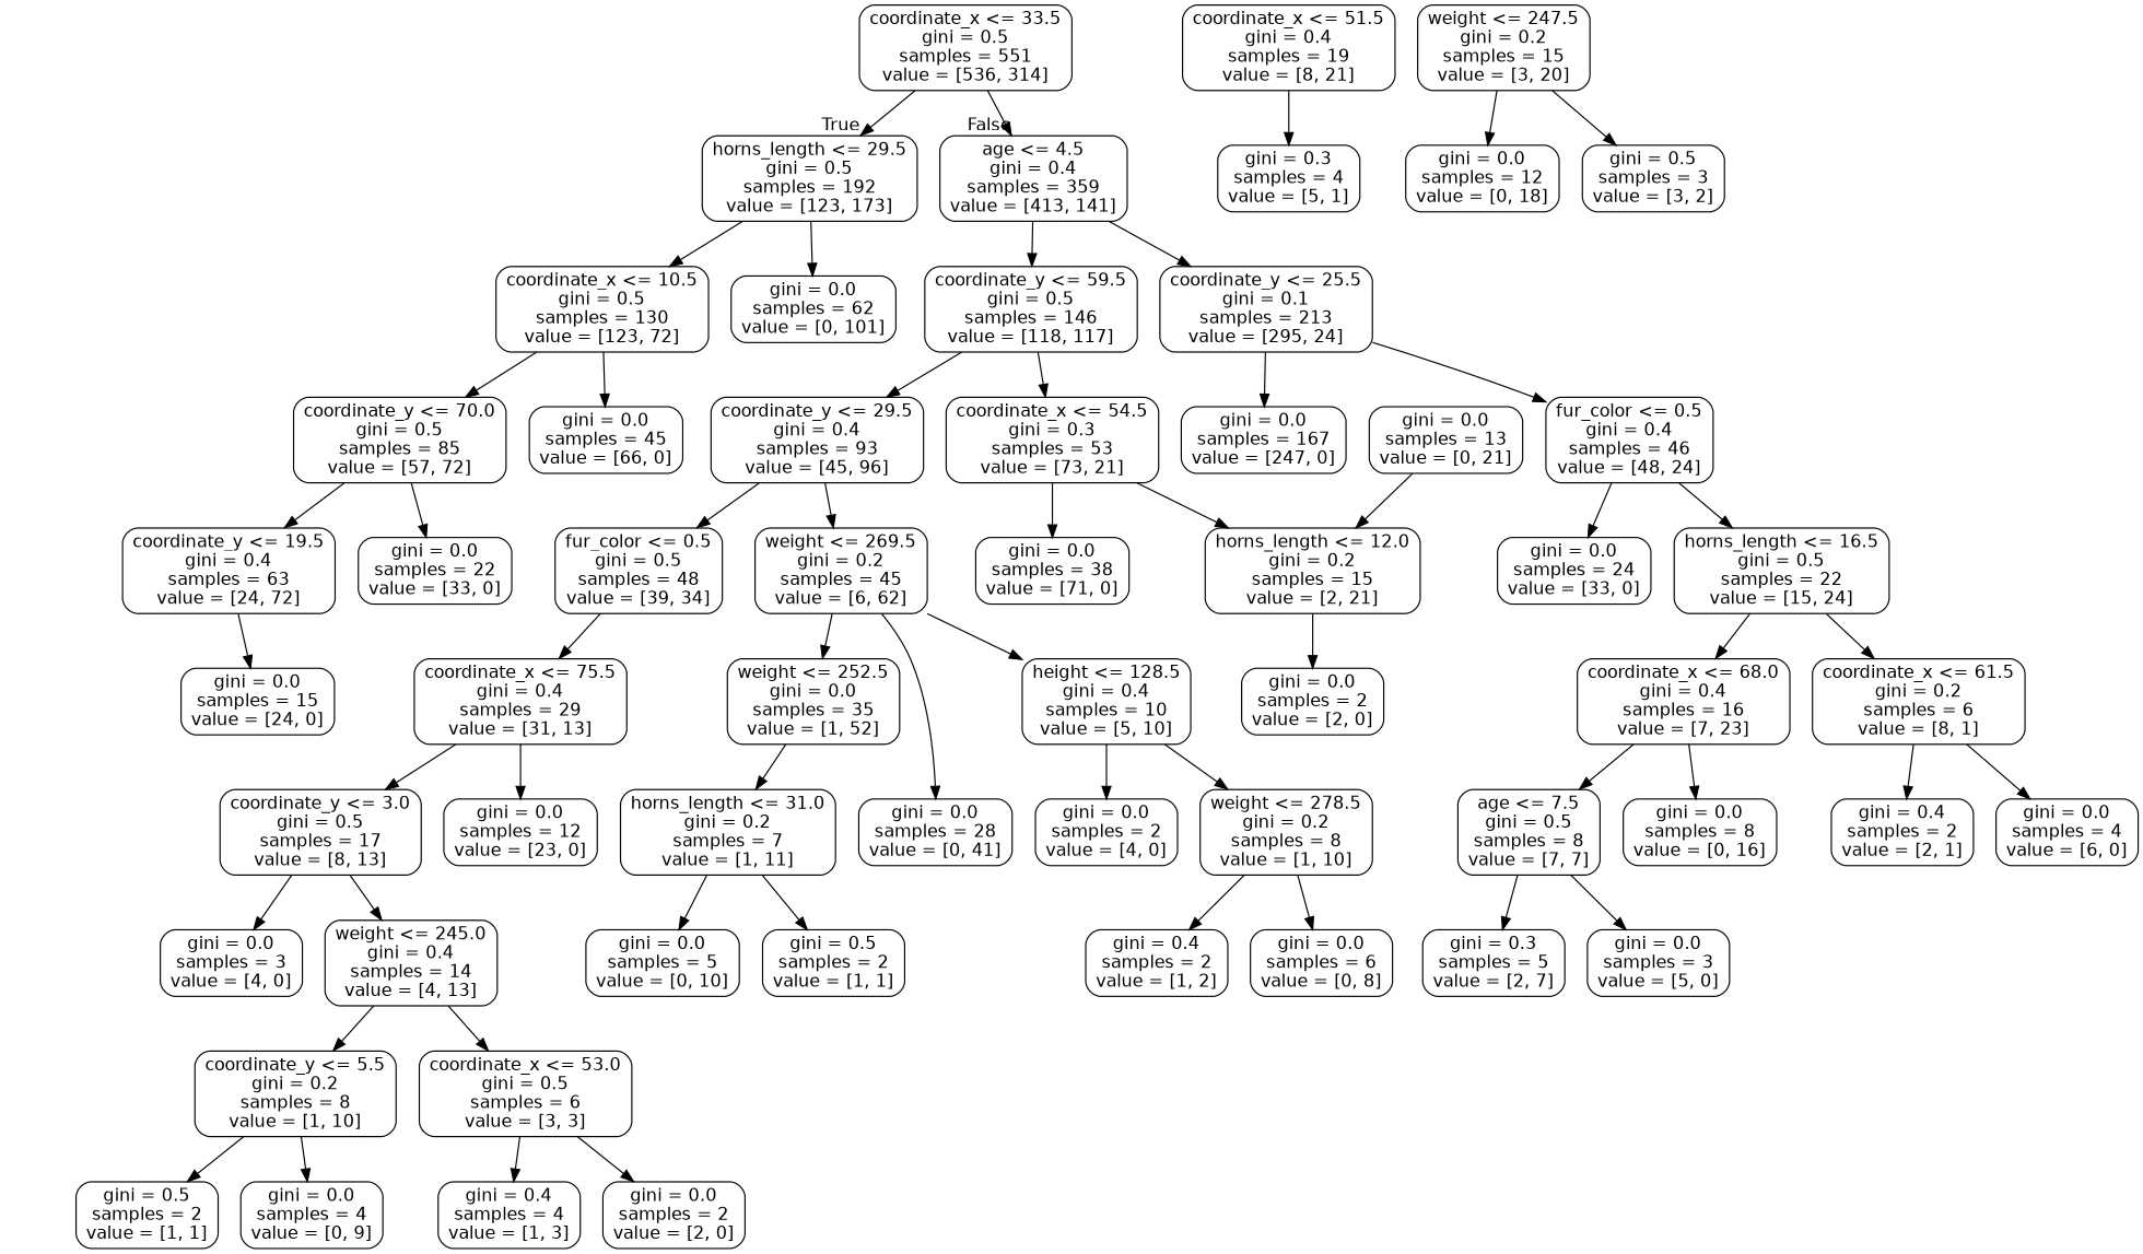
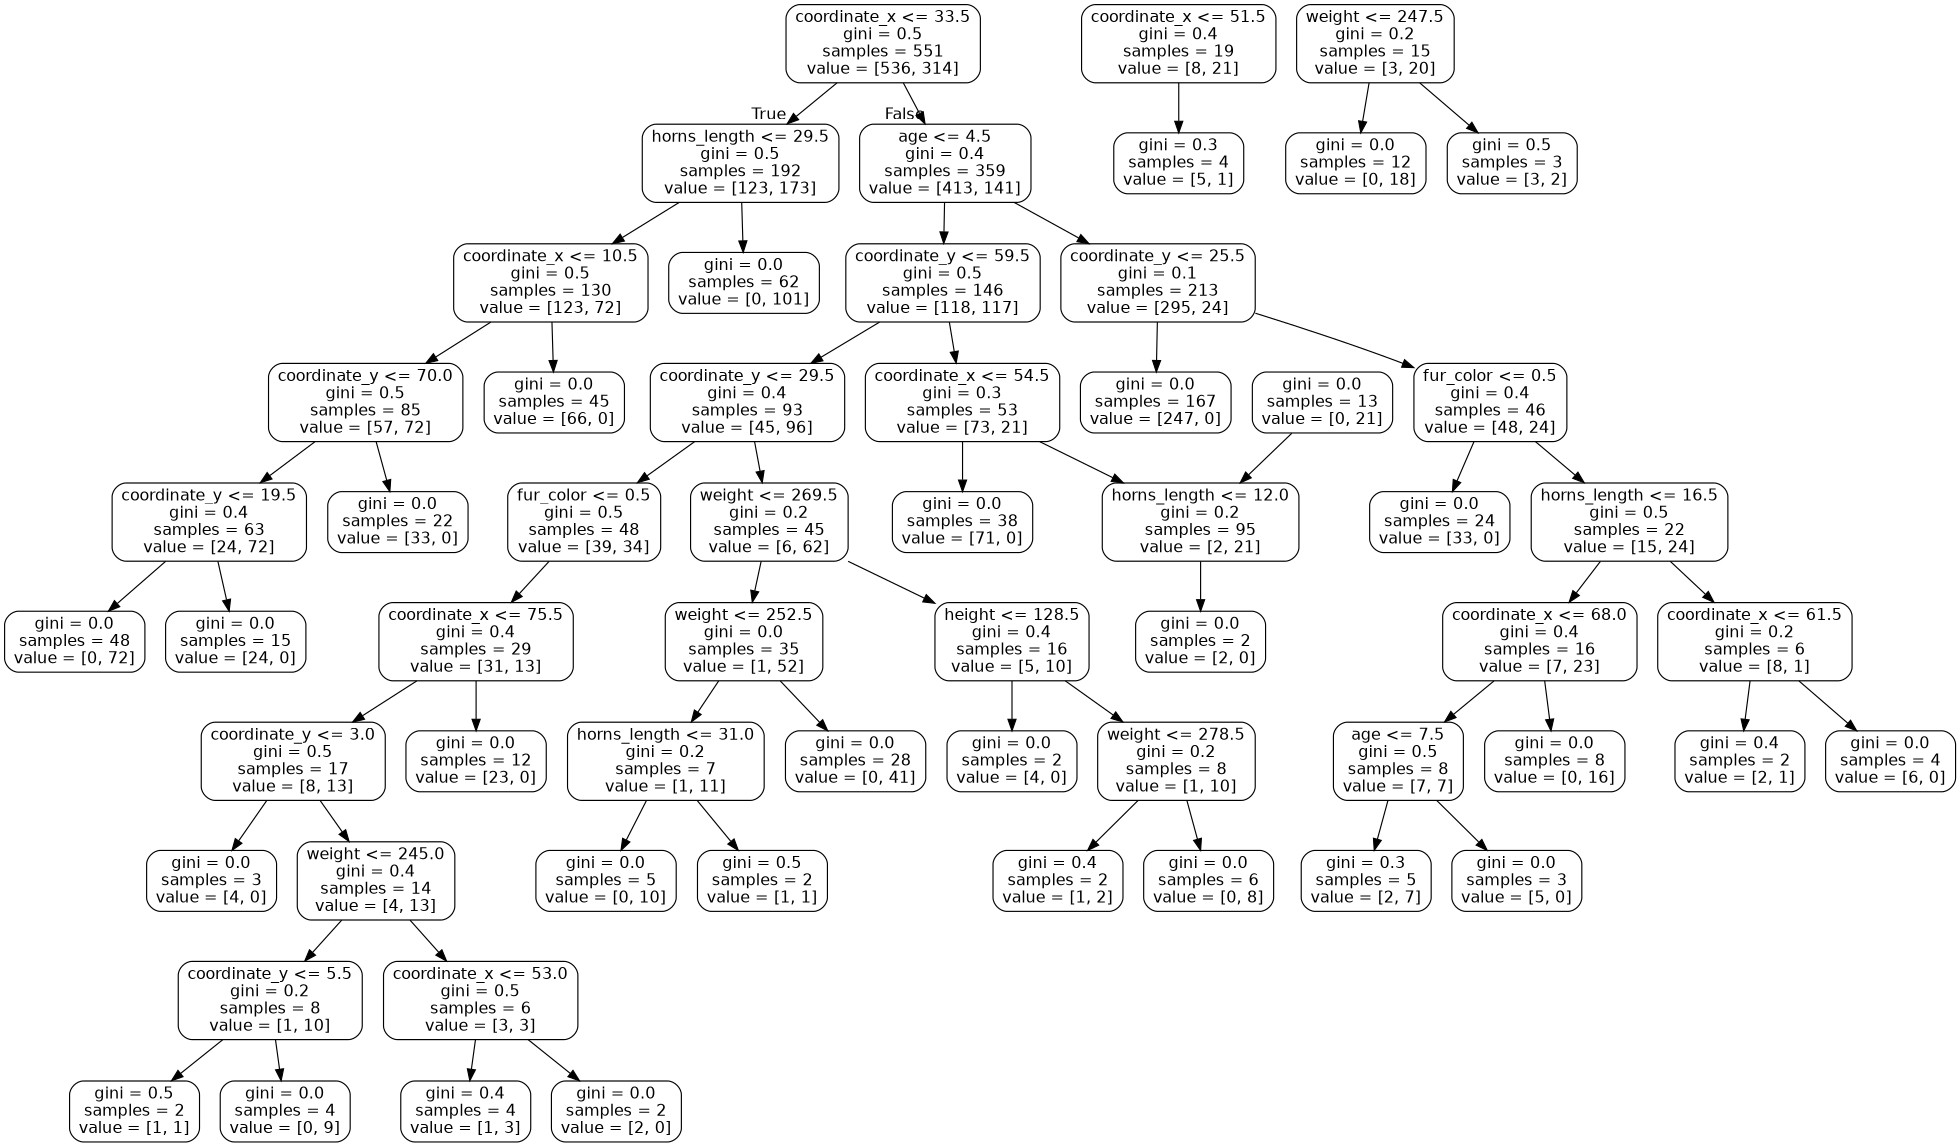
  digraph {
    node [color=black fontname=helvetica shape=box style=rounded]
    edge [fontname=helvetica]
    n1 [label="coordinate_x <= 33.5\ngini = 0.5\nsamples = 551\nvalue = [536, 314]"]
    n2 [label="horns_length <= 29.5\ngini = 0.5\nsamples = 192\nvalue = [123, 173]"]
    n3 [label="age <= 4.5\ngini = 0.4\nsamples = 359\nvalue = [413, 141]"]
    n4 [label="coordinate_x <= 10.5\ngini = 0.5\nsamples = 130\nvalue = [123, 72]"]
    n5 [label="gini = 0.0\nsamples = 62\nvalue = [0, 101]"]
    n6 [label="coordinate_y <= 59.5\ngini = 0.5\nsamples = 146\nvalue = [118, 117]"]
    n7 [label="coordinate_y <= 25.5\ngini = 0.1\nsamples = 213\nvalue = [295, 24]"]
    n8 [label="gini = 0.0\nsamples = 45\nvalue = [66, 0]"]
    n9 [label="coordinate_y <= 70.0\ngini = 0.5\nsamples = 85\nvalue = [57, 72]"]
    n10 [label="coordinate_y <= 19.5\ngini = 0.4\nsamples = 63\nvalue = [24, 72]"]
    n11 [label="gini = 0.0\nsamples = 22\nvalue = [33, 0]"]
    n12 [label="gini = 0.0\nsamples = 15\nvalue = [24, 0]"]
+   n13 [label="gini = 0.0\nsamples = 48\nvalue = [0, 72]"]
    n14 [label="coordinate_y <= 29.5\ngini = 0.4\nsamples = 93\nvalue = [45, 96]"]
    n15 [label="coordinate_x <= 54.5\ngini = 0.3\nsamples = 53\nvalue = [73, 21]"]
    n16 [label="fur_color <= 0.5\ngini = 0.4\nsamples = 46\nvalue = [48, 24]"]
    n17 [label="gini = 0.0\nsamples = 167\nvalue = [247, 0]"]
    n18 [label="fur_color <= 0.5\ngini = 0.5\nsamples = 48\nvalue = [39, 34]"]
    n19 [label="weight <= 269.5\ngini = 0.2\nsamples = 45\nvalue = [6, 62]"]
-   n20 [label="horns_length <= 12.0\ngini = 0.2\nsamples = 15\nvalue = [2, 21]"]
+   n20 [label="horns_length <= 12.0\ngini = 0.2\nsamples = 95\nvalue = [2, 21]"]
    n21 [label="gini = 0.0\nsamples = 38\nvalue = [71, 0]"]
    n22 [label="coordinate_x <= 75.5\ngini = 0.4\nsamples = 29\nvalue = [31, 13]"]
    n23 [label="weight <= 252.5\ngini = 0.0\nsamples = 35\nvalue = [1, 52]"]
-   n24 [label="height <= 128.5\ngini = 0.4\nsamples = 10\nvalue = [5, 10]"]
+   n24 [label="height <= 128.5\ngini = 0.4\nsamples = 16\nvalue = [5, 10]"]
    n25 [label="coordinate_y <= 3.0\ngini = 0.5\nsamples = 17\nvalue = [8, 13]"]
    n26 [label="gini = 0.0\nsamples = 12\nvalue = [23, 0]"]
    n27 [label="coordinate_x <= 51.5\ngini = 0.4\nsamples = 19\nvalue = [8, 21]"]
    n28 [label="gini = 0.3\nsamples = 4\nvalue = [5, 1]"]
    n29 [label="gini = 0.0\nsamples = 3\nvalue = [4, 0]"]
    n30 [label="weight <= 245.0\ngini = 0.4\nsamples = 14\nvalue = [4, 13]"]
    n31 [label="coordinate_y <= 5.5\ngini = 0.2\nsamples = 8\nvalue = [1, 10]"]
    n32 [label="coordinate_x <= 53.0\ngini = 0.5\nsamples = 6\nvalue = [3, 3]"]
    n33 [label="gini = 0.5\nsamples = 2\nvalue = [1, 1]"]
    n34 [label="gini = 0.0\nsamples = 4\nvalue = [0, 9]"]
    n35 [label="gini = 0.4\nsamples = 4\nvalue = [1, 3]"]
    n36 [label="gini = 0.0\nsamples = 2\nvalue = [2, 0]"]
    n37 [label="weight <= 247.5\ngini = 0.2\nsamples = 15\nvalue = [3, 20]"]
    n38 [label="gini = 0.0\nsamples = 12\nvalue = [0, 18]"]
    n39 [label="gini = 0.5\nsamples = 3\nvalue = [3, 2]"]
    n40 [label="gini = 0.0\nsamples = 28\nvalue = [0, 41]"]
    n41 [label="horns_length <= 31.0\ngini = 0.2\nsamples = 7\nvalue = [1, 11]"]
    n42 [label="gini = 0.0\nsamples = 2\nvalue = [4, 0]"]
    n43 [label="weight <= 278.5\ngini = 0.2\nsamples = 8\nvalue = [1, 10]"]
    n44 [label="gini = 0.0\nsamples = 5\nvalue = [0, 10]"]
    n45 [label="gini = 0.5\nsamples = 2\nvalue = [1, 1]"]
    n46 [label="gini = 0.4\nsamples = 2\nvalue = [1, 2]"]
    n47 [label="gini = 0.0\nsamples = 6\nvalue = [0, 8]"]
    n48 [label="gini = 0.0\nsamples = 2\nvalue = [2, 0]"]
    n49 [label="gini = 0.0\nsamples = 13\nvalue = [0, 21]"]
    n50 [label="gini = 0.0\nsamples = 24\nvalue = [33, 0]"]
    n51 [label="horns_length <= 16.5\ngini = 0.5\nsamples = 22\nvalue = [15, 24]"]
    n52 [label="coordinate_x <= 61.5\ngini = 0.2\nsamples = 6\nvalue = [8, 1]"]
    n53 [label="coordinate_x <= 68.0\ngini = 0.4\nsamples = 16\nvalue = [7, 23]"]
    n54 [label="gini = 0.4\nsamples = 2\nvalue = [2, 1]"]
    n55 [label="gini = 0.0\nsamples = 4\nvalue = [6, 0]"]
    n56 [label="age <= 7.5\ngini = 0.5\nsamples = 8\nvalue = [7, 7]"]
    n57 [label="gini = 0.0\nsamples = 8\nvalue = [0, 16]"]
    n58 [label="gini = 0.3\nsamples = 5\nvalue = [2, 7]"]
    n59 [label="gini = 0.0\nsamples = 3\nvalue = [5, 0]"]
    n1 -> n2 [headlabel=True labelangle=45 labeldistance=2.5]
    n1 -> n3 [headlabel=False labelangle=-45 labeldistance=2.5]
    n2 -> n4
    n2 -> n5
    n3 -> n6
    n3 -> n7
    n4 -> n8
    n4 -> n9
    n6 -> n14
    n6 -> n15
    n7 -> n16
    n7 -> n17
    n9 -> n10
    n9 -> n11
    n10 -> n12
+   n10 -> n13
    n14 -> n18
    n14 -> n19
    n15 -> n20
    n15 -> n21
    n16 -> n50
    n16 -> n51
    n18 -> n22
    n19 -> n23
    n19 -> n24
    n20 -> n48
    n22 -> n25
    n22 -> n26
-   n19 -> n40
+   n23 -> n40
    n23 -> n41
    n24 -> n42
    n24 -> n43
    n25 -> n29
    n25 -> n30
    n27 -> n28
    n30 -> n31
    n30 -> n32
    n31 -> n33
    n31 -> n34
    n32 -> n35
    n32 -> n36
    n37 -> n38
    n37 -> n39
    n41 -> n44
    n41 -> n45
    n43 -> n46
    n43 -> n47
    n49 -> n20
    n51 -> n52
    n51 -> n53
    n52 -> n54
    n52 -> n55
    n53 -> n56
    n53 -> n57
    n56 -> n58
    n56 -> n59
  }
